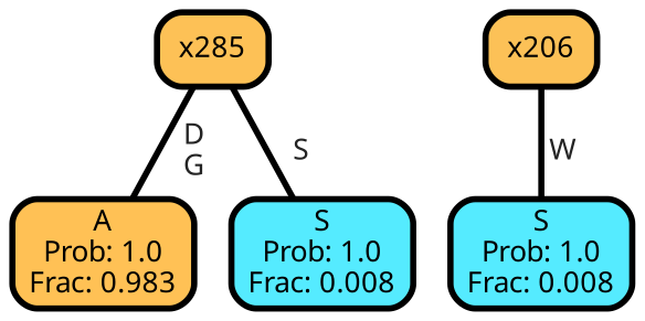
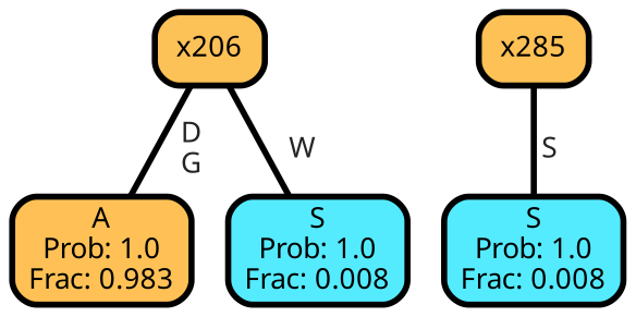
  graph {
    fontname="Noto Sans"
    ranksep="0 equally"
    splines=straight
    node [color=black fillcolor="#55ebff" fontcolor=black fontname="Noto Sans" penwidth=3 shape=box style="filled, rounded"]
    edge [color=black fontcolor=grey14 fontname="Noto Sans" fontweight=bold penwidth=3]
    n1 [fillcolor="#ffc155" label="A\nProb: 1.0\nFrac: 0.983"]
    n2 [fillcolor="#fdc156" label=x285]
    n3 [label="S\nProb: 1.0\nFrac: 0.008"]
    n4 [fillcolor="#fcc157" label=x206]
    n5 [label="S\nProb: 1.0\nFrac: 0.008"]
    subgraph sub_1 {
      rank=same
    }
-   n2 -- n1 [label=" D\n G"]
+   n4 -- n1 [label=" D\n G"]
    n2 -- n3 [label=" S"]
    n4 -- n5 [label=" W"]
  }
